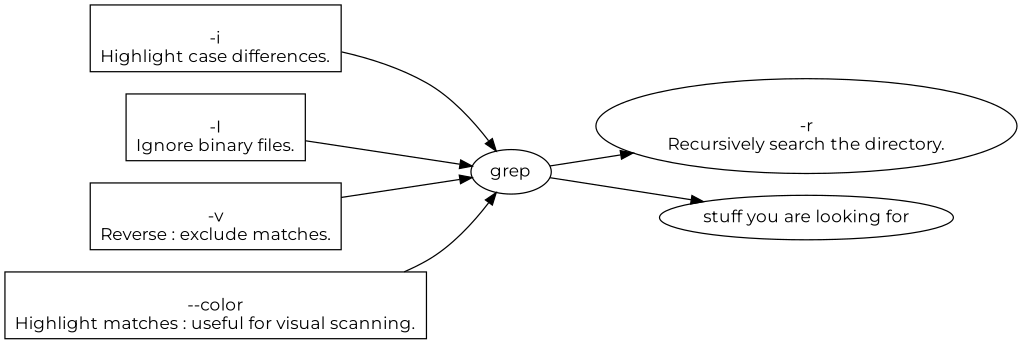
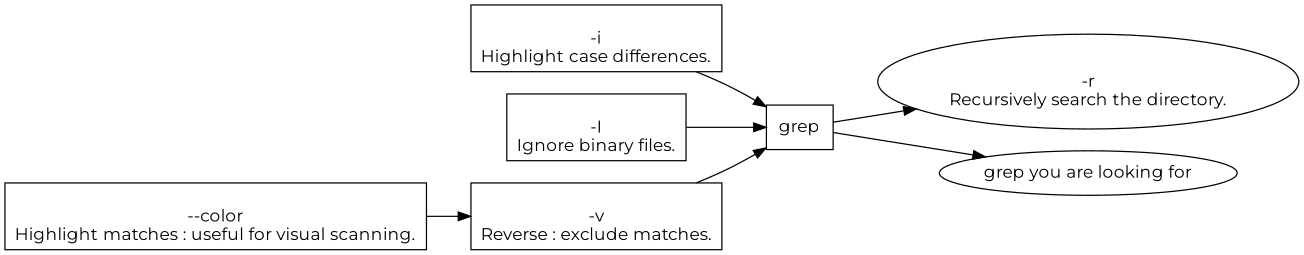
  digraph {
    fontname=Montserrat
    rankdir=LR
    node [fontname=Montserrat shape=box]
    edge [fontname=Montserrat]
    n1 [label="\n-r\nRecursively search the directory.\n" shape=ellipse]
-   grep [shape=""]
-   "stuff you are looking for" [shape=""]
+   grep
+   "stuff you are looking for" [label="grep you are looking for" shape=""]
    n4 [label="\n-i\nHighlight case differences.\n"]
    n5 [label="\n-I\nIgnore binary files.\n"]
    n6 [label="\n-v\nReverse : exclude matches.\n"]
    n7 [label="\n--color\nHighlight matches : useful for visual scanning."]
    grep -> n1
    grep -> "stuff you are looking for"
    n4 -> grep
    n5 -> grep
    n6 -> grep
-   n7 -> grep
+   n7 -> n6
  }
